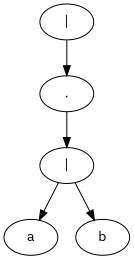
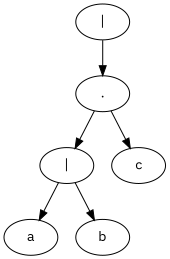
  digraph {
    fontname="IBM Plex Sans"
    node [fontname="IBM Plex Sans"]
    edge [fontname="IBM Plex Sans"]
    n1 [label="|"]
    n2 [label="."]
    n3 [label="|"]
+   n4 [label=c]
    n5 [label=a]
    n6 [label=b]
    n1 -> n2
    n2 -> n3
+   n2 -> n4
    n3 -> n5
    n3 -> n6
  }
